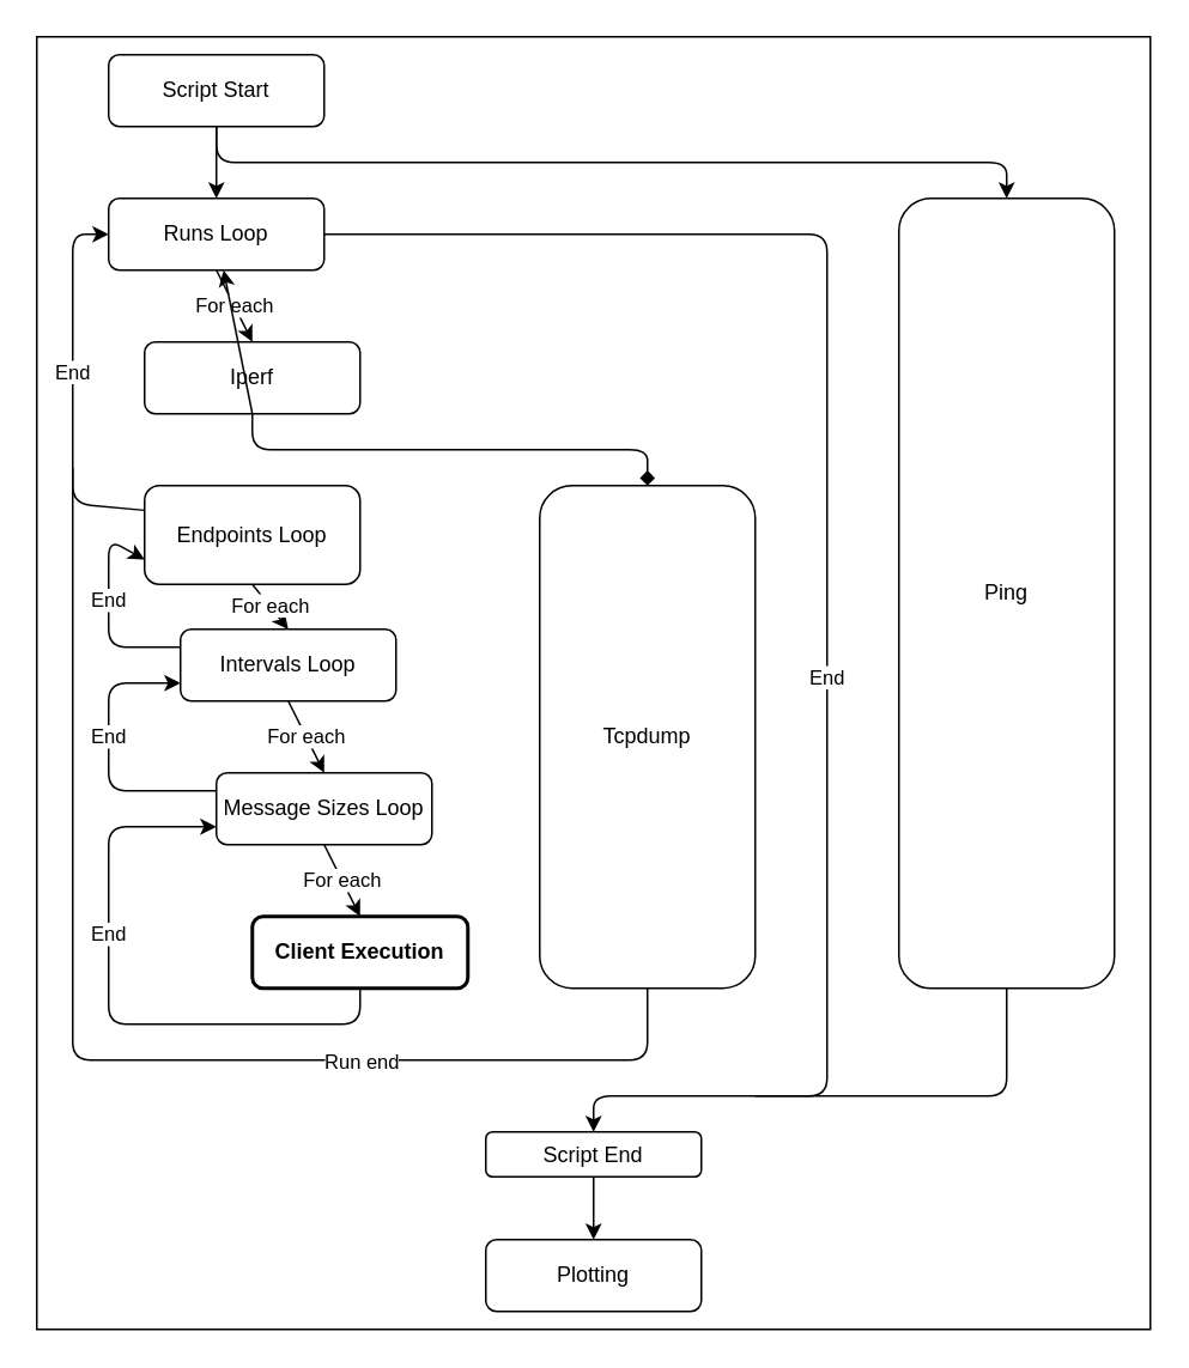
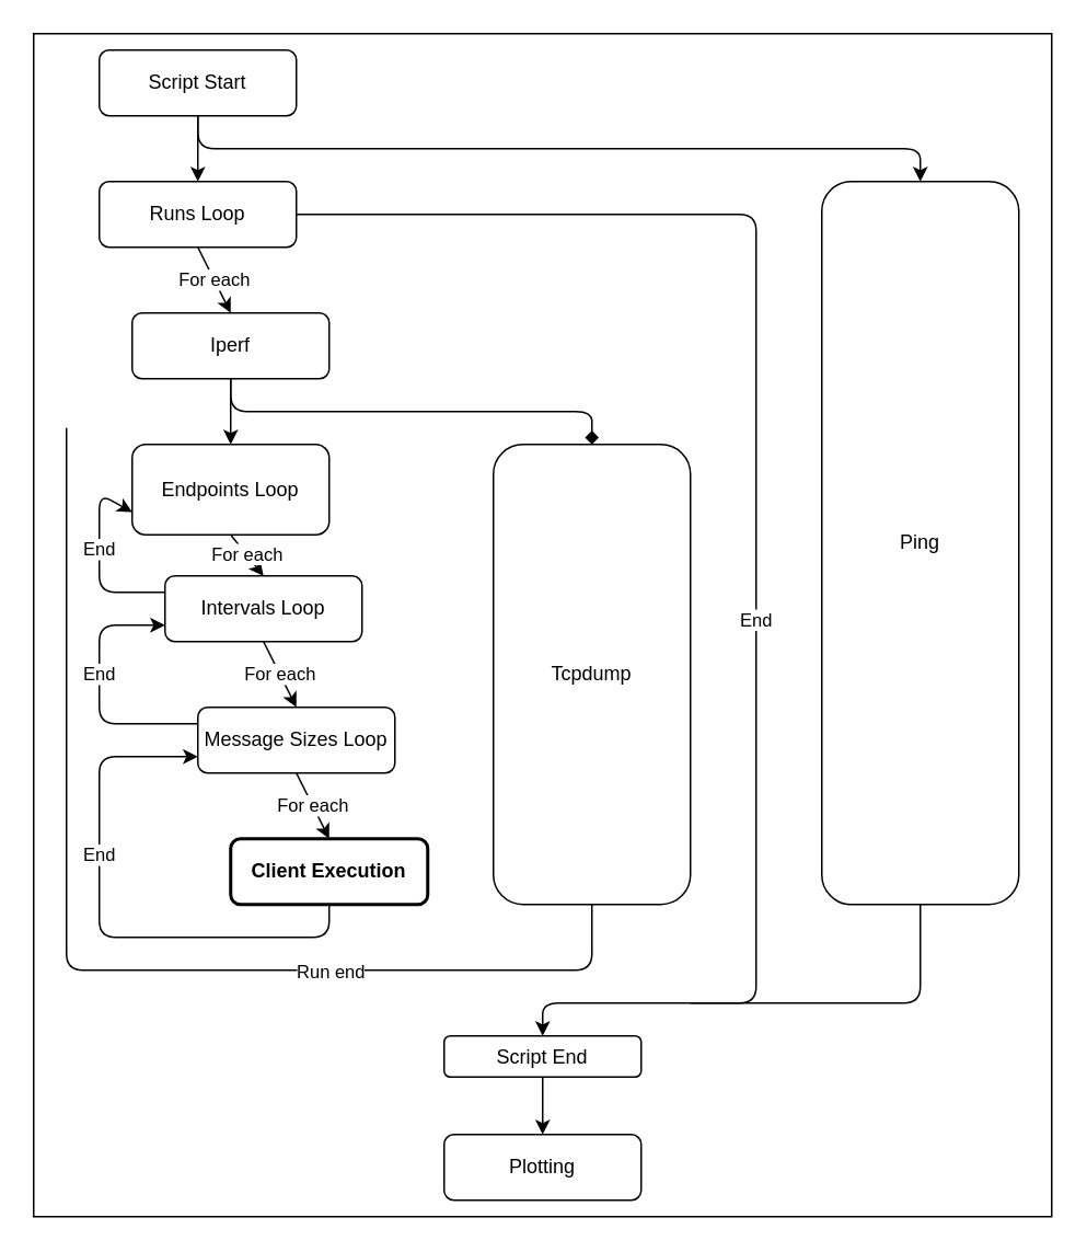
  <mxCell id="0" />
  <mxCell id="1" parent="0" />
  <mxCell id="2" value="Script Start" style="rounded=1;whiteSpace=wrap;html=1;fontSize=12;glass=0;strokeWidth=1;shadow=0;" parent="1" vertex="1"><mxGeometry x="60" y="30" width="120" height="40" as="geometry" /></mxCell>
  <mxCell id="3" value="" style="endArrow=classic;html=1;entryX=0.5;entryY=0;entryDx=0;entryDy=0;" parent="1" edge="1" target="4"><mxGeometry width="50" height="50" relative="1" as="geometry"><mxPoint x="120" y="70" as="sourcePoint" /><mxPoint x="720" y="109" as="targetPoint" /><Array as="points"><mxPoint x="120" y="90" /><mxPoint x="560" y="90" /></Array></mxGeometry></mxCell>
  <mxCell id="4" value="Ping" style="rounded=1;whiteSpace=wrap;html=1;" vertex="1" parent="1"><mxGeometry x="500" y="110" width="120" height="440" as="geometry" /></mxCell>
  <mxCell id="5" value="Endpoints Loop" style="rounded=1;whiteSpace=wrap;html=1;" vertex="1" parent="1"><mxGeometry x="80" y="270" width="120" height="55" as="geometry" /></mxCell>
  <mxCell id="6" value="For each" style="endArrow=classic;html=1;exitX=0.5;exitY=1;exitDx=0;exitDy=0;entryX=0.5;entryY=0;entryDx=0;entryDy=0;" edge="1" parent="1" source="5" target="7"><mxGeometry width="50" height="50" relative="1" as="geometry"><mxPoint x="290" y="550" as="sourcePoint" /><mxPoint x="140" y="390" as="targetPoint" /></mxGeometry></mxCell>
  <mxCell id="7" value="Intervals Loop" style="rounded=1;whiteSpace=wrap;html=1;" vertex="1" parent="1"><mxGeometry x="100" y="350" width="120" height="40" as="geometry" /></mxCell>
  <mxCell id="8" value="" style="endArrow=classic;html=1;exitX=0.5;exitY=1;exitDx=0;exitDy=0;" edge="1" parent="1" source="2"><mxGeometry width="50" height="50" relative="1" as="geometry"><mxPoint x="90" y="110" as="sourcePoint" /><mxPoint x="120" y="110" as="targetPoint" /></mxGeometry></mxCell>
  <mxCell id="9" value="Message Sizes Loop" style="rounded=1;whiteSpace=wrap;html=1;" vertex="1" parent="1"><mxGeometry x="120" y="430" width="120" height="40" as="geometry" /></mxCell>
  <mxCell id="10" value="For each" style="endArrow=classic;html=1;exitX=0.5;exitY=1;exitDx=0;exitDy=0;entryX=0.5;entryY=0;entryDx=0;entryDy=0;" edge="1" parent="1" source="7" target="9"><mxGeometry width="50" height="50" relative="1" as="geometry"><mxPoint x="240" y="440" as="sourcePoint" /><mxPoint x="290" y="390" as="targetPoint" /></mxGeometry></mxCell>
  <mxCell id="11" value="For each" style="endArrow=classic;html=1;exitX=0.5;exitY=1;exitDx=0;exitDy=0;entryX=0.5;entryY=0;entryDx=0;entryDy=0;" edge="1" parent="1" source="9" target="12"><mxGeometry width="50" height="50" relative="1" as="geometry"><mxPoint x="190" y="550" as="sourcePoint" /><mxPoint x="200" y="510" as="targetPoint" /></mxGeometry></mxCell>
  <mxCell id="12" value="&lt;b&gt;Client Execution&lt;/b&gt;" style="rounded=1;whiteSpace=wrap;html=1;strokeWidth=2;perimeterSpacing=0;" vertex="1" parent="1"><mxGeometry x="140" y="510" width="120" height="40" as="geometry" /></mxCell>
  <mxCell id="13" value="End" style="endArrow=classic;html=1;exitX=0.5;exitY=1;exitDx=0;exitDy=0;entryX=0;entryY=0.75;entryDx=0;entryDy=0;" edge="1" parent="1" source="12" target="9"><mxGeometry x="0.273" width="50" height="50" relative="1" as="geometry"><mxPoint x="480" y="540" as="sourcePoint" /><mxPoint x="50" y="490" as="targetPoint" /><Array as="points"><mxPoint x="200" y="570" /><mxPoint x="60" y="570" /><mxPoint x="60" y="460" /></Array><mxPoint as="offset" /></mxGeometry></mxCell>
  <mxCell id="14" value="End" style="endArrow=classic;html=1;exitX=0;exitY=0.25;exitDx=0;exitDy=0;entryX=0;entryY=0.75;entryDx=0;entryDy=0;" edge="1" parent="1" source="9" target="7"><mxGeometry x="0.125" width="50" height="50" relative="1" as="geometry"><mxPoint x="370" y="430" as="sourcePoint" /><mxPoint x="420" y="380" as="targetPoint" /><Array as="points"><mxPoint x="60" y="440" /><mxPoint x="60" y="380" /></Array><mxPoint as="offset" /></mxGeometry></mxCell>
  <mxCell id="15" value="End" style="endArrow=classic;html=1;exitX=0;exitY=0.25;exitDx=0;exitDy=0;entryX=0;entryY=0.75;entryDx=0;entryDy=0;" edge="1" parent="1" source="7" target="5"><mxGeometry x="0.077" width="50" height="50" relative="1" as="geometry"><mxPoint x="290" y="330" as="sourcePoint" /><mxPoint x="340" y="280" as="targetPoint" /><Array as="points"><mxPoint x="60" y="360" /><mxPoint x="60" y="300" /></Array><mxPoint as="offset" /></mxGeometry></mxCell>
  <mxCell id="16" value="Runs Loop" style="rounded=1;whiteSpace=wrap;html=1;strokeWidth=1;" vertex="1" parent="1"><mxGeometry x="60" y="110" width="120" height="40" as="geometry" /></mxCell>
- <mxCell id="17" value="End" style="endArrow=classic;html=1;exitX=0;exitY=0.25;exitDx=0;exitDy=0;entryX=0;entryY=0.5;entryDx=0;entryDy=0;" edge="1" parent="1" source="5" target="16"><mxGeometry x="0.077" width="50" height="50" relative="1" as="geometry"><mxPoint x="410" y="290" as="sourcePoint" /><mxPoint x="460" y="240" as="targetPoint" /><Array as="points"><mxPoint x="40" y="280" /><mxPoint x="40" y="130" /></Array><mxPoint as="offset" /></mxGeometry></mxCell>
  <mxCell id="18" value="Tcpdump" style="rounded=1;whiteSpace=wrap;html=1;strokeWidth=1;" vertex="1" parent="1"><mxGeometry x="300" y="270" width="120" height="280" as="geometry" /></mxCell>
  <mxCell id="19" value="For each" style="endArrow=classic;html=1;exitX=0.5;exitY=1;exitDx=0;exitDy=0;" edge="1" parent="1" source="16"><mxGeometry width="50" height="50" relative="1" as="geometry"><mxPoint x="250" y="170" as="sourcePoint" /><mxPoint x="140" y="190" as="targetPoint" /><mxPoint as="offset" /></mxGeometry></mxCell>
  <mxCell id="20" value="" style="endArrow=diamond;html=1;entryX=0.5;entryY=0;entryDx=0;entryDy=0;exitX=0.5;exitY=1;exitDx=0;exitDy=0;" edge="1" parent="1" source="22" target="18"><mxGeometry width="50" height="50" relative="1" as="geometry"><mxPoint x="140" y="250" as="sourcePoint" /><mxPoint x="440" y="170" as="targetPoint" /><Array as="points"><mxPoint x="140" y="250" /><mxPoint x="360" y="250" /></Array></mxGeometry></mxCell>
  <mxCell id="21" value="Script End" style="rounded=1;whiteSpace=wrap;html=1;strokeWidth=1;" vertex="1" parent="1"><mxGeometry x="270" y="630" width="120" height="25" as="geometry" /></mxCell>
  <mxCell id="22" value="Iperf" style="rounded=1;whiteSpace=wrap;html=1;strokeWidth=1;" vertex="1" parent="1"><mxGeometry x="80" y="190" width="120" height="40" as="geometry" /></mxCell>
- <mxCell id="23" value="" style="endArrow=classic;html=1;exitX=0.5;exitY=1;exitDx=0;exitDy=0;" edge="1" parent="1" source="22" target="16"><mxGeometry width="50" height="50" relative="1" as="geometry"><mxPoint x="220" y="280" as="sourcePoint" /><mxPoint x="270" y="230" as="targetPoint" /></mxGeometry></mxCell>
+ <mxCell id="23" value="" style="endArrow=classic;html=1;exitX=0.5;exitY=1;exitDx=0;exitDy=0;entryX=0.5;entryY=0;entryDx=0;entryDy=0;" edge="1" parent="1" source="22" target="5"><mxGeometry width="50" height="50" relative="1" as="geometry"><mxPoint x="220" y="280" as="sourcePoint" /><mxPoint x="270" y="230" as="targetPoint" /></mxGeometry></mxCell>
  <mxCell id="24" value="End" style="endArrow=none;html=1;entryX=1;entryY=0.5;entryDx=0;entryDy=0;" edge="1" parent="1" target="16"><mxGeometry x="-0.317" width="50" height="50" relative="1" as="geometry"><mxPoint x="420" y="610" as="sourcePoint" /><mxPoint x="570" y="560" as="targetPoint" /><Array as="points"><mxPoint x="460" y="610" /><mxPoint x="460" y="130" /></Array><mxPoint as="offset" /></mxGeometry></mxCell>
  <mxCell id="25" value="Plotting" style="rounded=1;whiteSpace=wrap;html=1;strokeWidth=1;" vertex="1" parent="1"><mxGeometry x="270" y="690" width="120" height="40" as="geometry" /></mxCell>
  <mxCell id="26" value="" style="endArrow=classic;html=1;strokeWidth=1;exitX=0.5;exitY=1;exitDx=0;exitDy=0;entryX=0.5;entryY=0;entryDx=0;entryDy=0;" edge="1" parent="1" source="21" target="25"><mxGeometry width="50" height="50" relative="1" as="geometry"><mxPoint x="440" y="720" as="sourcePoint" /><mxPoint x="490" y="670" as="targetPoint" /></mxGeometry></mxCell>
  <mxCell id="27" value="" style="endArrow=none;html=1;strokeWidth=1;entryX=0.5;entryY=1;entryDx=0;entryDy=0;" edge="1" parent="1" target="18"><mxGeometry width="50" height="50" relative="1" as="geometry"><mxPoint x="40" y="260" as="sourcePoint" /><mxPoint x="170" y="620" as="targetPoint" /><Array as="points"><mxPoint x="40" y="590" /><mxPoint x="360" y="590" /></Array></mxGeometry></mxCell>
  <mxCell id="28" value="Run end" style="edgeLabel;html=1;align=center;verticalAlign=middle;resizable=0;points=[];" vertex="1" connectable="0" parent="27"><mxGeometry x="0.548" y="3" relative="1" as="geometry"><mxPoint x="-44" y="3" as="offset" /></mxGeometry></mxCell>
  <mxCell id="29" value="" style="endArrow=classic;html=1;strokeWidth=1;exitX=0.5;exitY=1;exitDx=0;exitDy=0;entryX=0.5;entryY=0;entryDx=0;entryDy=0;" edge="1" parent="1" source="4" target="21"><mxGeometry width="50" height="50" relative="1" as="geometry"><mxPoint x="490" y="670" as="sourcePoint" /><mxPoint x="540" y="620" as="targetPoint" /><Array as="points"><mxPoint x="560" y="610" /><mxPoint x="330" y="610" /></Array></mxGeometry></mxCell>
  <mxCell id="30" value="" style="rounded=0;whiteSpace=wrap;html=1;strokeWidth=1;fillColor=none;" vertex="1" parent="1"><mxGeometry y="20" width="620" height="720" as="geometry" x="20" /></mxCell>
